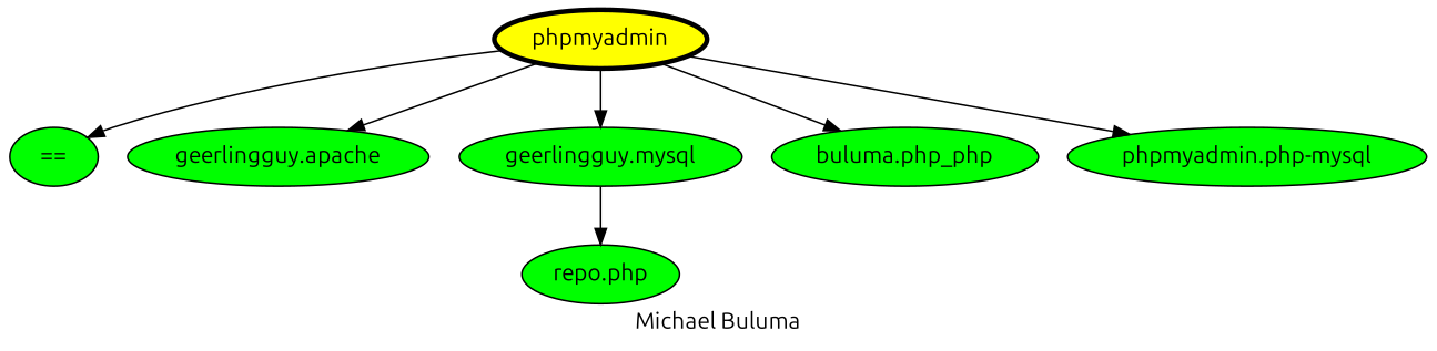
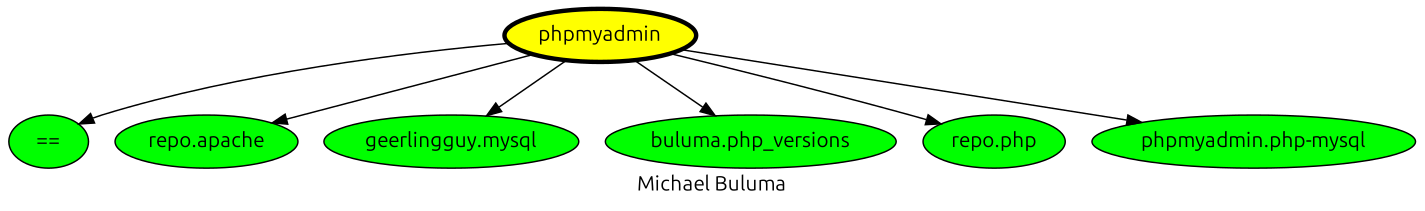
  digraph {
    fontname=Ubuntu
    label="Michael Buluma"
    node [fillcolor=green fontname=Ubuntu style=filled]
    edge [fontname=Ubuntu]
    phpmyadmin [fillcolor=yellow penwidth=3]
    "=="
-   "geerlingguy.apache"
+   "geerlingguy.apache" [label="repo.apache"]
    "geerlingguy.mysql"
-   "buluma.php_versions" [label="buluma.php_php"]
+   "buluma.php_versions"
    n6 [label="repo.php"]
    n7 [label="phpmyadmin.php-mysql"]
    phpmyadmin -> "=="
    phpmyadmin -> "geerlingguy.apache"
    phpmyadmin -> "geerlingguy.mysql"
    phpmyadmin -> "buluma.php_versions"
-   "geerlingguy.mysql" -> n6
+   phpmyadmin -> n6
    phpmyadmin -> n7
  }
